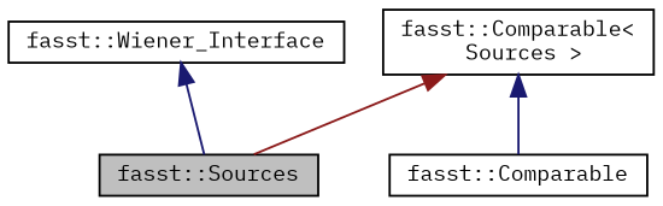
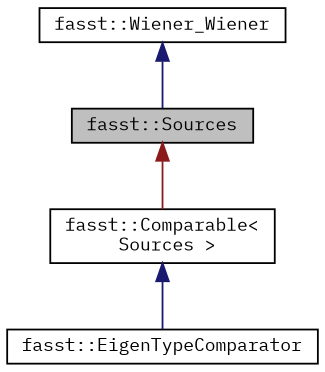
  digraph {
    fontname="IBM Plex Mono"
    node [color=black fillcolor=white fontname="IBM Plex Mono" fontsize=10 shape=record style=filled]
    edge [color=midnightblue dir=back fontname="IBM Plex Mono" fontsize=10 labelfontname=Helvetica labelfontsize=10 style=solid]
    n1 [fillcolor=grey75 fontcolor=black height=0.2 label="fasst::Sources" width=0.4]
    n2 [height=0.2 label="fasst::Comparable\<\l Sources \>" width=0.4]
-   n3 [height=0.2 label="fasst::Comparable" width=0.4]
-   n4 [height=0.2 label="fasst::Wiener_Interface" width=0.4]
-   n2 -> n1 [color=firebrick4]
+   n3 [height=0.2 label="fasst::EigenTypeComparator" width=0.4]
+   n4 [height=0.2 label="fasst::Wiener_Wiener" width=0.4]
+   n1 -> n2 [color=firebrick4]
    n2 -> n3
    n4 -> n1
  }
